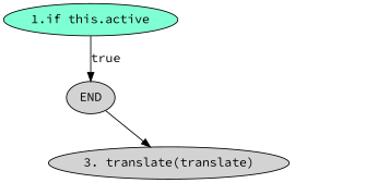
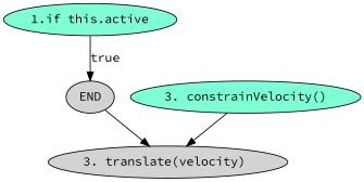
  digraph {
    fontname="Source Code Pro"
    node [fillcolor=aquamarine fontname="Source Code Pro" style=filled]
    edge [fontname="Source Code Pro"]
    n1 [label="1.if this.active"]
    END [fillcolor=lightgrey]
-   n3 [fillcolor=lightgrey label="3. translate(translate)"]
+   n3 [fillcolor=lightgrey label="3. translate(velocity) "]
+   n4 [label="3. constrainVelocity()"]
    n1 -> END [label=true]
    END -> n3
+   n4 -> n3
  }
